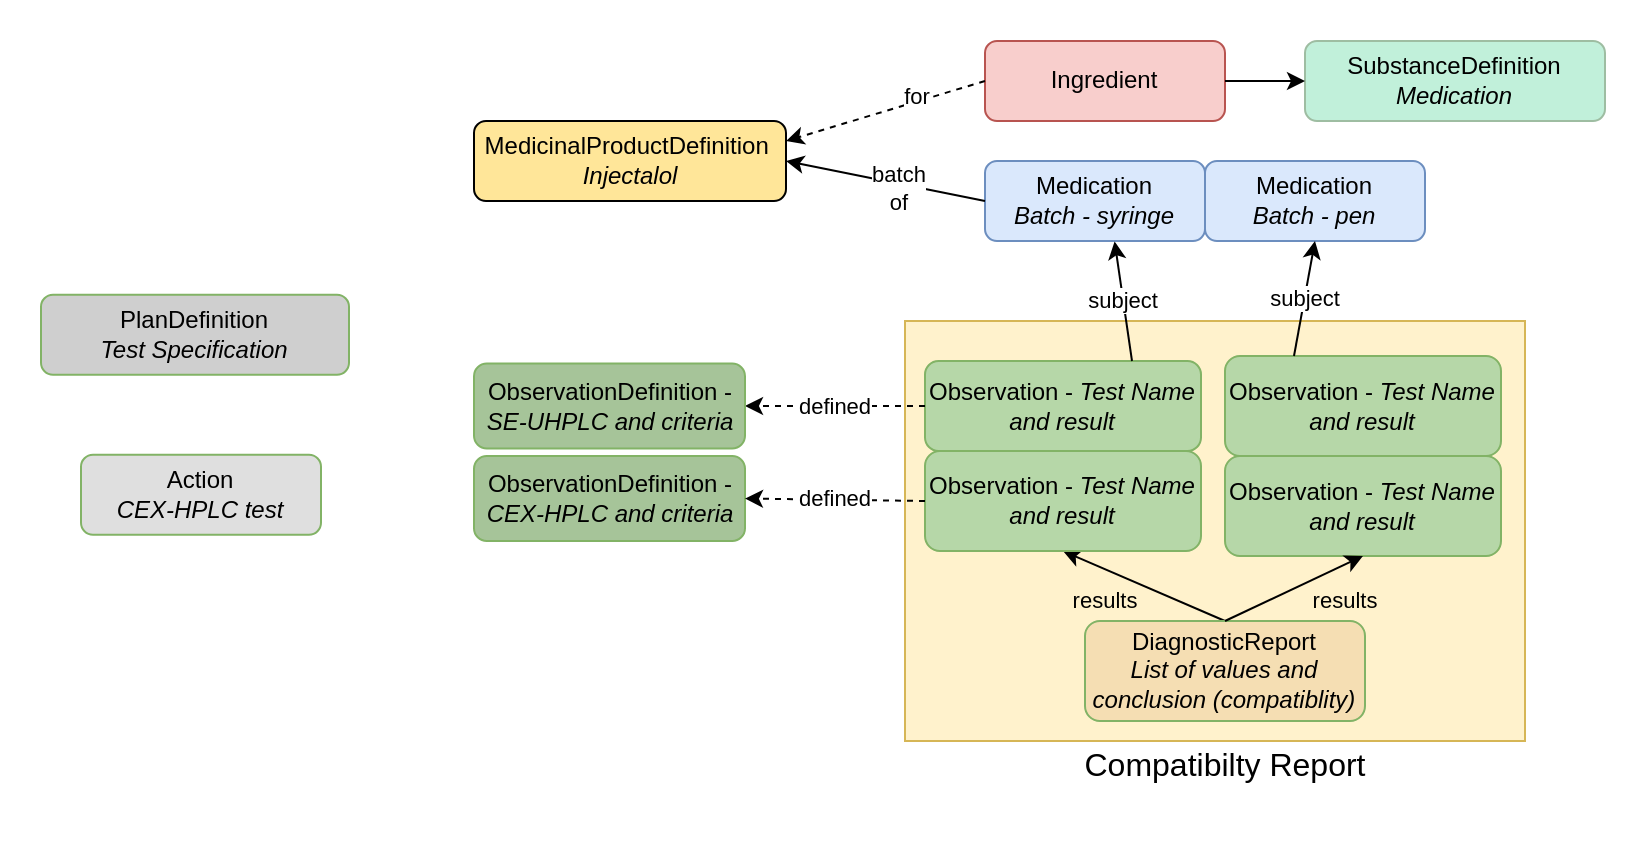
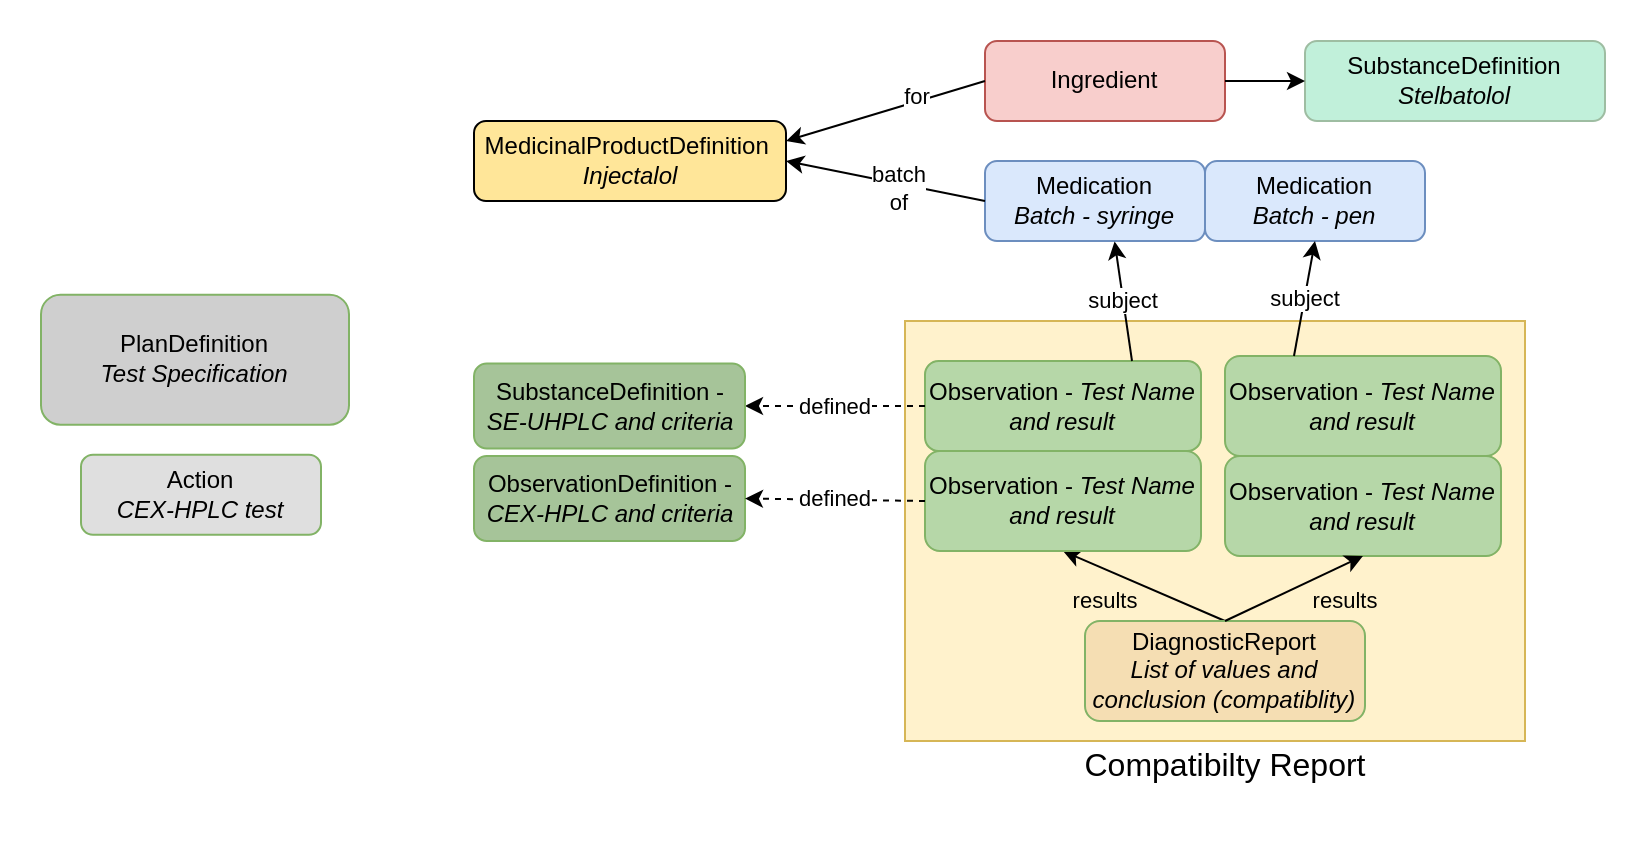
  <mxCell id="0" />
  <mxCell id="1" parent="0" />
  <mxCell id="2" value="" style="rounded=0;whiteSpace=wrap;html=1;fillColor=#fff2cc;strokeColor=#d6b656;" parent="1" vertex="1"><mxGeometry x="452" y="160" width="310" height="210" as="geometry" /></mxCell>
  <mxCell id="3" value="results" style="endArrow=classic;html=1;rounded=0;exitX=0.5;exitY=0;exitDx=0;exitDy=0;entryX=0.5;entryY=1;entryDx=0;entryDy=0;labelBackgroundColor=none;" parent="1" source="6" target="9" edge="1"><mxGeometry x="0.338" y="15" width="50" height="50" relative="1" as="geometry"><mxPoint x="622" y="270" as="sourcePoint" /><mxPoint x="698.5" y="310" as="targetPoint" /><mxPoint as="offset" /></mxGeometry></mxCell>
  <mxCell id="4" value="MedicinalProductDefinition&amp;nbsp;&lt;br&gt;&lt;i style=&quot;border-color: var(--border-color);&quot;&gt;Injectalol&lt;/i&gt;" style="rounded=1;whiteSpace=wrap;html=1;fontSize=12;glass=0;strokeWidth=1;shadow=0;fillColor=#ffe699;" parent="1" vertex="1"><mxGeometry x="236.5" y="60" width="156" height="40" as="geometry" /></mxCell>
- <mxCell id="5" value="PlanDefinition&lt;br&gt;&lt;i&gt;Test Specification&lt;/i&gt;" style="rounded=1;whiteSpace=wrap;html=1;fontSize=12;glass=0;strokeWidth=1;shadow=0;fillColor=#cfcfcf;strokeColor=#82b366;" parent="1" vertex="1"><mxGeometry x="20" y="146.85" width="154" height="40" as="geometry" /></mxCell>
+ <mxCell id="5" value="PlanDefinition&lt;br&gt;&lt;i&gt;Test Specification&lt;/i&gt;" style="rounded=1;whiteSpace=wrap;html=1;fontSize=12;glass=0;strokeWidth=1;shadow=0;fillColor=#cfcfcf;strokeColor=#82b366;" parent="1" vertex="1"><mxGeometry x="20" y="146.85" width="154" height="65" as="geometry" /></mxCell>
  <mxCell id="6" value="DiagnosticReport&lt;br&gt;&lt;i&gt;List of values and conclusion (compatiblity)&lt;/i&gt;" style="rounded=1;whiteSpace=wrap;html=1;fontSize=12;glass=0;strokeWidth=1;shadow=0;fillColor=#F5DEB3;strokeColor=#82b366;" parent="1" vertex="1"><mxGeometry x="542" y="310" width="140" height="50" as="geometry" /></mxCell>
  <mxCell id="7" value="ObservationDefinition - &lt;i&gt;CEX-HPLC&amp;nbsp;and criteria&lt;/i&gt;" style="rounded=1;whiteSpace=wrap;html=1;fontSize=12;glass=0;strokeWidth=1;shadow=0;fillColor=#A6C499;strokeColor=#82b366;" parent="1" vertex="1"><mxGeometry x="236.5" y="227.5" width="135.5" height="42.5" as="geometry" /></mxCell>
  <mxCell id="8" value="Observation - &lt;i&gt;Test Name and result&lt;/i&gt;" style="rounded=1;whiteSpace=wrap;html=1;fontSize=12;glass=0;strokeWidth=1;shadow=0;fillColor=#b6d7a8;strokeColor=#82b366;" parent="1" vertex="1"><mxGeometry x="462" y="180" width="138" height="45" as="geometry" /></mxCell>
  <mxCell id="9" value="Observation - &lt;i&gt;Test Name and result&lt;/i&gt;" style="rounded=1;whiteSpace=wrap;html=1;fontSize=12;glass=0;strokeWidth=1;shadow=0;fillColor=#b6d7a8;strokeColor=#82b366;" parent="1" vertex="1"><mxGeometry x="462" y="225" width="138" height="50" as="geometry" /></mxCell>
  <mxCell id="10" value="Medication&lt;br&gt;&lt;i&gt;Batch - syringe&lt;/i&gt;" style="rounded=1;whiteSpace=wrap;html=1;fontSize=12;glass=0;strokeWidth=1;shadow=0;fillColor=#dae8fc;strokeColor=#6c8ebf;" parent="1" vertex="1"><mxGeometry x="492" y="80" width="110" height="40" as="geometry" /></mxCell>
  <mxCell id="11" value="" style="endArrow=classic;html=1;rounded=0;entryX=1;entryY=0.5;entryDx=0;entryDy=0;" parent="1" target="4" edge="1"><mxGeometry width="50" height="50" relative="1" as="geometry"><mxPoint x="492" y="100" as="sourcePoint" /><mxPoint x="352" y="140" as="targetPoint" /></mxGeometry></mxCell>
  <mxCell id="12" value="batch&lt;br&gt;of" style="edgeLabel;html=1;align=center;verticalAlign=middle;resizable=0;points=[];" parent="11" vertex="1" connectable="0"><mxGeometry x="-0.401" y="1" relative="1" as="geometry"><mxPoint x="-14" y="-2" as="offset" /></mxGeometry></mxCell>
  <mxCell id="13" value="subject" style="endArrow=classic;html=1;rounded=0;entryX=0.589;entryY=1.005;entryDx=0;entryDy=0;exitX=0.75;exitY=0;exitDx=0;exitDy=0;entryPerimeter=0;" parent="1" source="8" target="10" edge="1"><mxGeometry width="50" height="50" relative="1" as="geometry"><mxPoint x="527" y="170" as="sourcePoint" /><mxPoint x="572" y="120" as="targetPoint" /></mxGeometry></mxCell>
  <mxCell id="14" value="Medication&lt;br&gt;&lt;i&gt;Batch - pen&lt;/i&gt;" style="rounded=1;whiteSpace=wrap;html=1;fontSize=12;glass=0;strokeWidth=1;shadow=0;fillColor=#dae8fc;strokeColor=#6c8ebf;" parent="1" vertex="1"><mxGeometry x="602" y="80" width="110" height="40" as="geometry" /></mxCell>
  <mxCell id="15" value="Observation - &lt;i&gt;Test Name and result&lt;/i&gt;" style="rounded=1;whiteSpace=wrap;html=1;fontSize=12;glass=0;strokeWidth=1;shadow=0;fillColor=#b6d7a8;strokeColor=#82b366;" parent="1" vertex="1"><mxGeometry x="612" y="177.5" width="138" height="50" as="geometry" /></mxCell>
  <mxCell id="16" value="Observation - &lt;i&gt;Test Name and result&lt;/i&gt;" style="rounded=1;whiteSpace=wrap;html=1;fontSize=12;glass=0;strokeWidth=1;shadow=0;fillColor=#b6d7a8;strokeColor=#82b366;" parent="1" vertex="1"><mxGeometry x="612" y="227.5" width="138" height="50" as="geometry" /></mxCell>
  <mxCell id="17" value="results" style="endArrow=classic;html=1;rounded=0;exitX=0.5;exitY=0;exitDx=0;exitDy=0;entryX=0.5;entryY=1;entryDx=0;entryDy=0;labelBackgroundColor=none;" parent="1" source="6" target="16" edge="1"><mxGeometry x="0.535" y="-17" width="50" height="50" relative="1" as="geometry"><mxPoint x="612" y="330" as="sourcePoint" /><mxPoint x="541" y="285" as="targetPoint" /><mxPoint x="-1" as="offset" /></mxGeometry></mxCell>
  <mxCell id="18" value="defined" style="endArrow=classic;html=1;rounded=0;entryX=1;entryY=0.5;entryDx=0;entryDy=0;dashed=1;exitX=0;exitY=0.5;exitDx=0;exitDy=0;" parent="1" source="9" target="7" edge="1"><mxGeometry width="50" height="50" relative="1" as="geometry"><mxPoint x="412" y="250" as="sourcePoint" /><mxPoint x="242" y="260" as="targetPoint" /></mxGeometry></mxCell>
  <mxCell id="19" value="defined" style="endArrow=classic;html=1;rounded=0;entryX=1;entryY=0.5;entryDx=0;entryDy=0;dashed=1;exitX=0;exitY=0.5;exitDx=0;exitDy=0;" parent="1" source="8" target="25" edge="1"><mxGeometry width="50" height="50" relative="1" as="geometry"><mxPoint x="422" y="260" as="sourcePoint" /><mxPoint x="380" y="260" as="targetPoint" /></mxGeometry></mxCell>
  <mxCell id="20" value="subject" style="endArrow=classic;html=1;rounded=0;exitX=0.25;exitY=0;exitDx=0;exitDy=0;entryX=0.5;entryY=1;entryDx=0;entryDy=0;" parent="1" source="15" target="14" edge="1"><mxGeometry width="50" height="50" relative="1" as="geometry"><mxPoint x="580" y="207.5" as="sourcePoint" /><mxPoint x="612" y="140" as="targetPoint" /></mxGeometry></mxCell>
  <mxCell id="21" value="Ingredient" style="rounded=1;whiteSpace=wrap;html=1;fontSize=12;glass=0;strokeWidth=1;shadow=0;fillColor=#f8cecc;strokeColor=#b85450;" parent="1" vertex="1"><mxGeometry x="492" y="20" width="120" height="40" as="geometry" /></mxCell>
- <mxCell id="22" value="for" style="endArrow=classic;html=1;rounded=0;entryX=1;entryY=0.25;entryDx=0;entryDy=0;exitX=0;exitY=0.5;exitDx=0;exitDy=0;dashed=1;" parent="1" source="21" target="4" edge="1"><mxGeometry x="-0.333" y="-2" width="50" height="50" relative="1" as="geometry"><mxPoint x="473.43" y="110" as="sourcePoint" /><mxPoint x="398" y="100" as="targetPoint" /><mxPoint as="offset" /></mxGeometry></mxCell>
- <mxCell id="23" value="SubstanceDefinition&lt;br&gt;&lt;i&gt;Medication&lt;/i&gt;" style="rounded=1;whiteSpace=wrap;html=1;fontSize=12;glass=0;strokeWidth=1;shadow=0;fillColor=#c1f0da;strokeColor=#9ebda2;" parent="1" vertex="1"><mxGeometry x="652" y="20" width="150" height="40" as="geometry" /></mxCell>
+ <mxCell id="22" value="for" style="endArrow=classic;html=1;rounded=0;entryX=1;entryY=0.25;entryDx=0;entryDy=0;exitX=0;exitY=0.5;exitDx=0;exitDy=0;" parent="1" source="21" target="4" edge="1"><mxGeometry x="-0.333" y="-2" width="50" height="50" relative="1" as="geometry"><mxPoint x="473.43" y="110" as="sourcePoint" /><mxPoint x="398" y="100" as="targetPoint" /><mxPoint as="offset" /></mxGeometry></mxCell>
+ <mxCell id="23" value="SubstanceDefinition&lt;br&gt;&lt;i&gt;Stelbatolol&lt;/i&gt;" style="rounded=1;whiteSpace=wrap;html=1;fontSize=12;glass=0;strokeWidth=1;shadow=0;fillColor=#c1f0da;strokeColor=#9ebda2;" parent="1" vertex="1"><mxGeometry x="652" y="20" width="150" height="40" as="geometry" /></mxCell>
  <mxCell id="24" value="" style="endArrow=classic;html=1;rounded=0;exitX=1;exitY=0.5;exitDx=0;exitDy=0;" parent="1" source="21" edge="1"><mxGeometry x="-0.333" y="-2" width="50" height="50" relative="1" as="geometry"><mxPoint x="502" y="50" as="sourcePoint" /><mxPoint x="652" y="40" as="targetPoint" /><mxPoint as="offset" /></mxGeometry></mxCell>
- <mxCell id="25" value="ObservationDefinition -&lt;i&gt;SE-UHPLC and criteria&lt;/i&gt;" style="rounded=1;whiteSpace=wrap;html=1;fontSize=12;glass=0;strokeWidth=1;shadow=0;fillColor=#A6C499;strokeColor=#82b366;" parent="1" vertex="1"><mxGeometry x="236.5" y="181.25" width="135.5" height="42.5" as="geometry" /></mxCell>
+ <mxCell id="25" value="SubstanceDefinition -&lt;i&gt;SE-UHPLC and criteria&lt;/i&gt;" style="rounded=1;whiteSpace=wrap;html=1;fontSize=12;glass=0;strokeWidth=1;shadow=0;fillColor=#A6C499;strokeColor=#82b366;" parent="1" vertex="1"><mxGeometry x="236.5" y="181.25" width="135.5" height="42.5" as="geometry" /></mxCell>
  <mxCell id="26" value="Action&lt;br&gt;&lt;i&gt;CEX-HPLC test&lt;br&gt;&lt;/i&gt;" style="rounded=1;whiteSpace=wrap;html=1;fontSize=12;glass=0;strokeWidth=1;shadow=0;fillColor=#dfdfdf;strokeColor=#82b366;" parent="1" vertex="1"><mxGeometry x="40" y="226.85" width="120" height="40" as="geometry" /></mxCell>
  <mxCell id="27" value="&lt;font style=&quot;font-size: 16px;&quot;&gt;Compatibilty Report&lt;/font&gt;" style="text;strokeColor=none;fillColor=none;html=1;fontSize=24;fontStyle=0;verticalAlign=middle;align=center;" parent="1" vertex="1"><mxGeometry x="562" y="360" width="100" height="40" as="geometry" /></mxCell>
